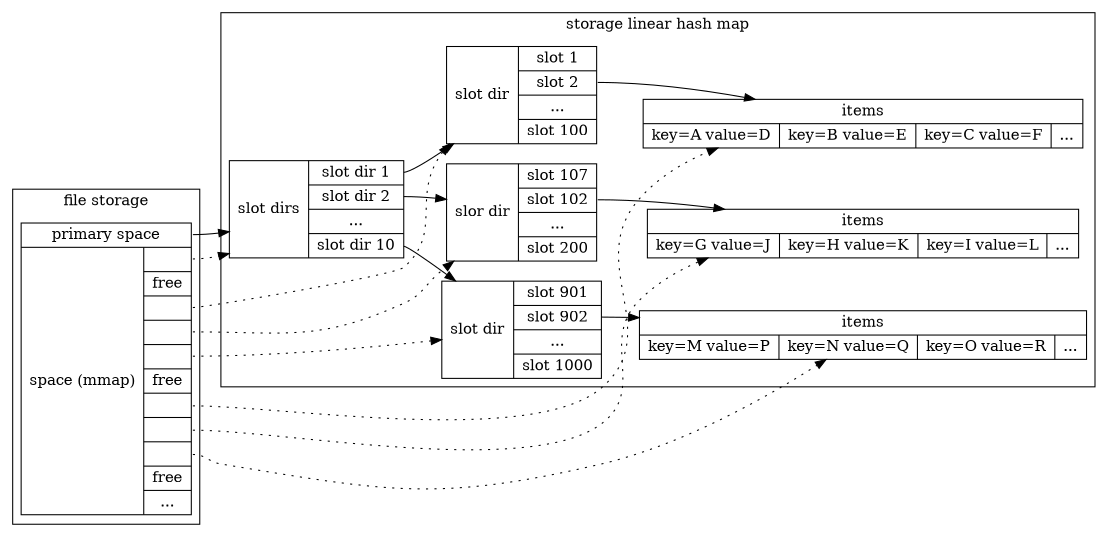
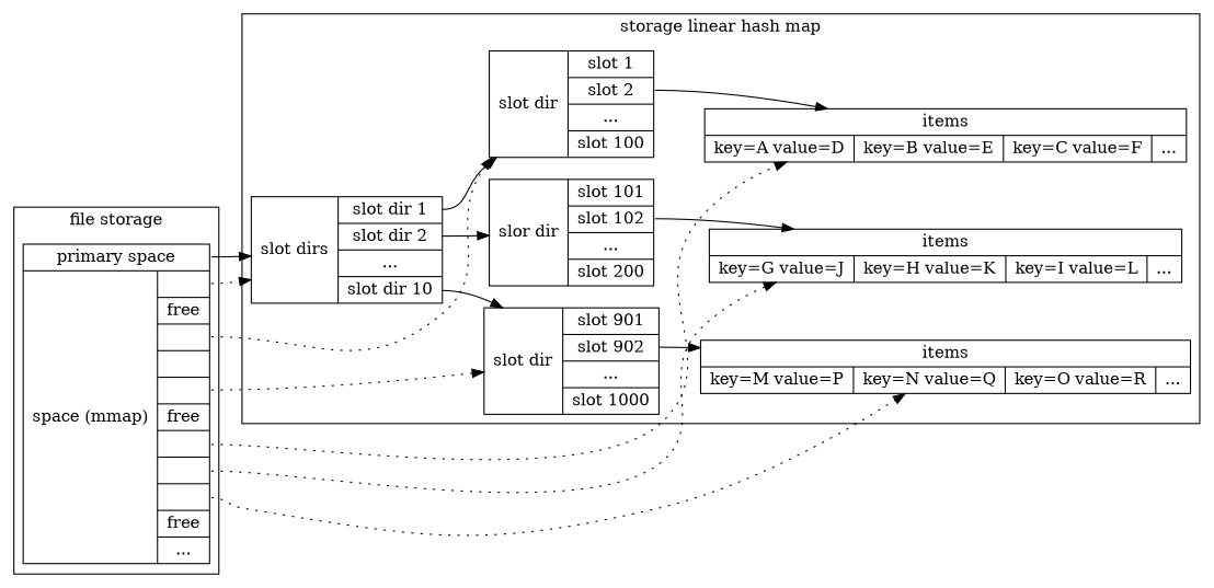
  digraph {
    rankdir=LR
    node [shape=record]
    edge [tailport=p2]
    n1 [label="{slot dirs|{<p1>slot dir 1|<p2>slot dir 2|...|<p3>slot dir 10}}"]
    n2 [label="{slot dir|{<p1>slot 1|<p2>slot 2|...|<p3>slot 100}}"]
-   n3 [label="{slor dir|{<p1>slot 107|<p2>slot 102|...|<p3>slot 200}}"]
+   n3 [label="{slor dir|{<p1>slot 101|<p2>slot 102|...|<p3>slot 200}}"]
    n4 [label="{slot dir|{<p1>slot 901|<p2>slot 902|...|<p3>slot 1000}}"]
    n5 [label="items|{key=A value=D|key=B value=E|key=C value=F|...}"]
    n6 [label="items|{key=G value=J|key=H value=K|key=I value=L|...}"]
    n7 [label="items|{key=M value=P|key=N value=Q|key=O value=R|...}"]
    n8 [label="<p1>primary space|{space (mmap)|{<p2>|free|<p3>|<p4>|<p5>|free|<p6>|<p7>|<p8>|free|...}}"]
    subgraph cluster_1 {
      label="storage linear hash map"
      n1
      n2
      n3
      n4
      n5
      n6
      n7
    }
    subgraph cluster_2 {
      label="file storage"
      n8
    }
    n1 -> n2 [tailport=p1]
    n1 -> n3
    n1 -> n4 [tailport=p3]
    n2 -> n5
    n3 -> n6
    n4 -> n7
    n8 -> n1 [tailport=p1]
    n8 -> n1 [style=dotted]
    n8 -> n2 [style=dotted tailport=p3]
-   n8 -> n3 [style=dotted tailport=p4]
    n8 -> n4 [style=dotted tailport=p5]
    n8 -> n5 [style=dotted tailport=p6]
    n8 -> n6 [style=dotted tailport=p7]
    n8 -> n7 [style=dotted tailport=p8]
  }
